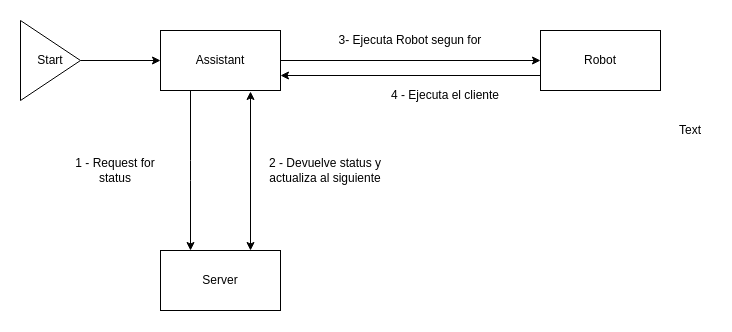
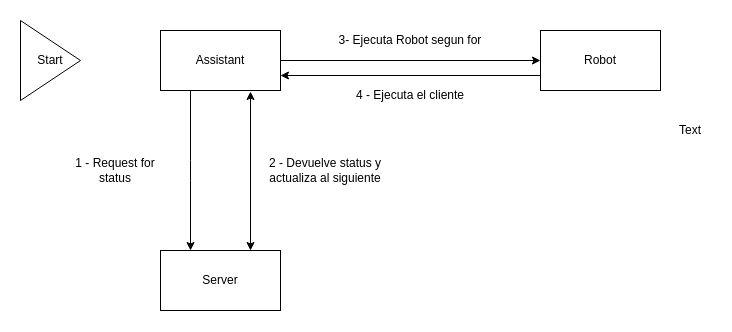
  <mxCell id="0" />
  <mxCell id="1" parent="0" />
  <mxCell id="2" value="Server" style="rounded=0;whiteSpace=wrap;html=1;" parent="1" vertex="1"><mxGeometry x="160" y="250" width="120" height="60" as="geometry" /></mxCell>
  <mxCell id="3" value="Robot" style="rounded=0;whiteSpace=wrap;html=1;" parent="1" vertex="1"><mxGeometry x="540" y="30" width="120" height="60" as="geometry" /></mxCell>
  <mxCell id="4" value="" style="endArrow=classic;html=1;entryX=0.25;entryY=0;entryDx=0;entryDy=0;exitX=0.25;exitY=1;exitDx=0;exitDy=0;" parent="1" source="5" target="2" edge="1"><mxGeometry width="50" height="50" relative="1" as="geometry"><mxPoint x="218" y="480" as="sourcePoint" /><mxPoint x="190" y="130" as="targetPoint" /><Array as="points"><mxPoint x="190" y="170" /></Array></mxGeometry></mxCell>
  <mxCell id="5" value="Assistant" style="rounded=0;whiteSpace=wrap;html=1;" parent="1" vertex="1"><mxGeometry x="160" y="30" width="120" height="60" as="geometry" /></mxCell>
- <mxCell id="6" style="edgeStyle=orthogonalEdgeStyle;rounded=0;orthogonalLoop=1;jettySize=auto;html=1;entryX=0;entryY=0.5;entryDx=0;entryDy=0;" parent="1" source="7" target="5" edge="1"><mxGeometry relative="1" as="geometry" /></mxCell>
  <mxCell id="7" value="Start" style="triangle;whiteSpace=wrap;html=1;" parent="1" vertex="1"><mxGeometry x="20" y="20" width="60" height="80" as="geometry" /></mxCell>
  <mxCell id="8" value="1 - Request for status" style="text;html=1;strokeColor=none;fillColor=none;align=center;verticalAlign=middle;whiteSpace=wrap;rounded=0;" parent="1" vertex="1"><mxGeometry x="60" y="160" width="110" height="20" as="geometry" /></mxCell>
  <mxCell id="9" value="2 - Devuelve status y actualiza al siguiente" style="text;html=1;strokeColor=none;fillColor=none;align=center;verticalAlign=middle;whiteSpace=wrap;rounded=0;" parent="1" vertex="1"><mxGeometry x="260" y="155" width="130" height="30" as="geometry" /></mxCell>
  <mxCell id="10" value="" style="endArrow=classic;html=1;exitX=1;exitY=0.5;exitDx=0;exitDy=0;entryX=0;entryY=0.5;entryDx=0;entryDy=0;" parent="1" source="5" target="3" edge="1"><mxGeometry width="50" height="50" relative="1" as="geometry"><mxPoint x="430" y="320" as="sourcePoint" /><mxPoint x="530" y="60" as="targetPoint" /></mxGeometry></mxCell>
  <mxCell id="11" value="3- Ejecuta Robot segun for" style="text;html=1;strokeColor=none;fillColor=none;align=center;verticalAlign=middle;whiteSpace=wrap;rounded=0;" parent="1" vertex="1"><mxGeometry x="310" y="30" width="200" height="20" as="geometry" /></mxCell>
  <mxCell id="12" value="" style="endArrow=classic;html=1;exitX=0;exitY=0.75;exitDx=0;exitDy=0;entryX=1;entryY=0.75;entryDx=0;entryDy=0;" parent="1" source="3" target="5" edge="1"><mxGeometry width="50" height="50" relative="1" as="geometry"><mxPoint x="430" y="300" as="sourcePoint" /><mxPoint x="370" y="100" as="targetPoint" /><Array as="points" /></mxGeometry></mxCell>
- <mxCell id="13" value="4 - Ejecuta el cliente" style="text;html=1;strokeColor=none;fillColor=none;align=center;verticalAlign=middle;whiteSpace=wrap;rounded=0;" parent="1" vertex="1"><mxGeometry x="380" y="80" width="130" height="30" as="geometry" /></mxCell>
+ <mxCell id="13" value="4 - Ejecuta el cliente" style="text;html=1;strokeColor=none;fillColor=none;align=center;verticalAlign=middle;whiteSpace=wrap;rounded=0;" parent="1" vertex="1"><mxGeometry x="345" y="80" width="130" height="30" as="geometry" /></mxCell>
  <mxCell id="14" value="" style="endArrow=classic;startArrow=classic;html=1;" parent="1" edge="1"><mxGeometry width="50" height="50" relative="1" as="geometry"><mxPoint x="250" y="250" as="sourcePoint" /><mxPoint x="250" y="91" as="targetPoint" /></mxGeometry></mxCell>
  <mxCell id="15" value="Text" style="text;html=1;strokeColor=none;fillColor=none;align=center;verticalAlign=middle;whiteSpace=wrap;rounded=0;" parent="1" vertex="1"><mxGeometry x="670" y="120" width="40" height="20" as="geometry" /></mxCell>
